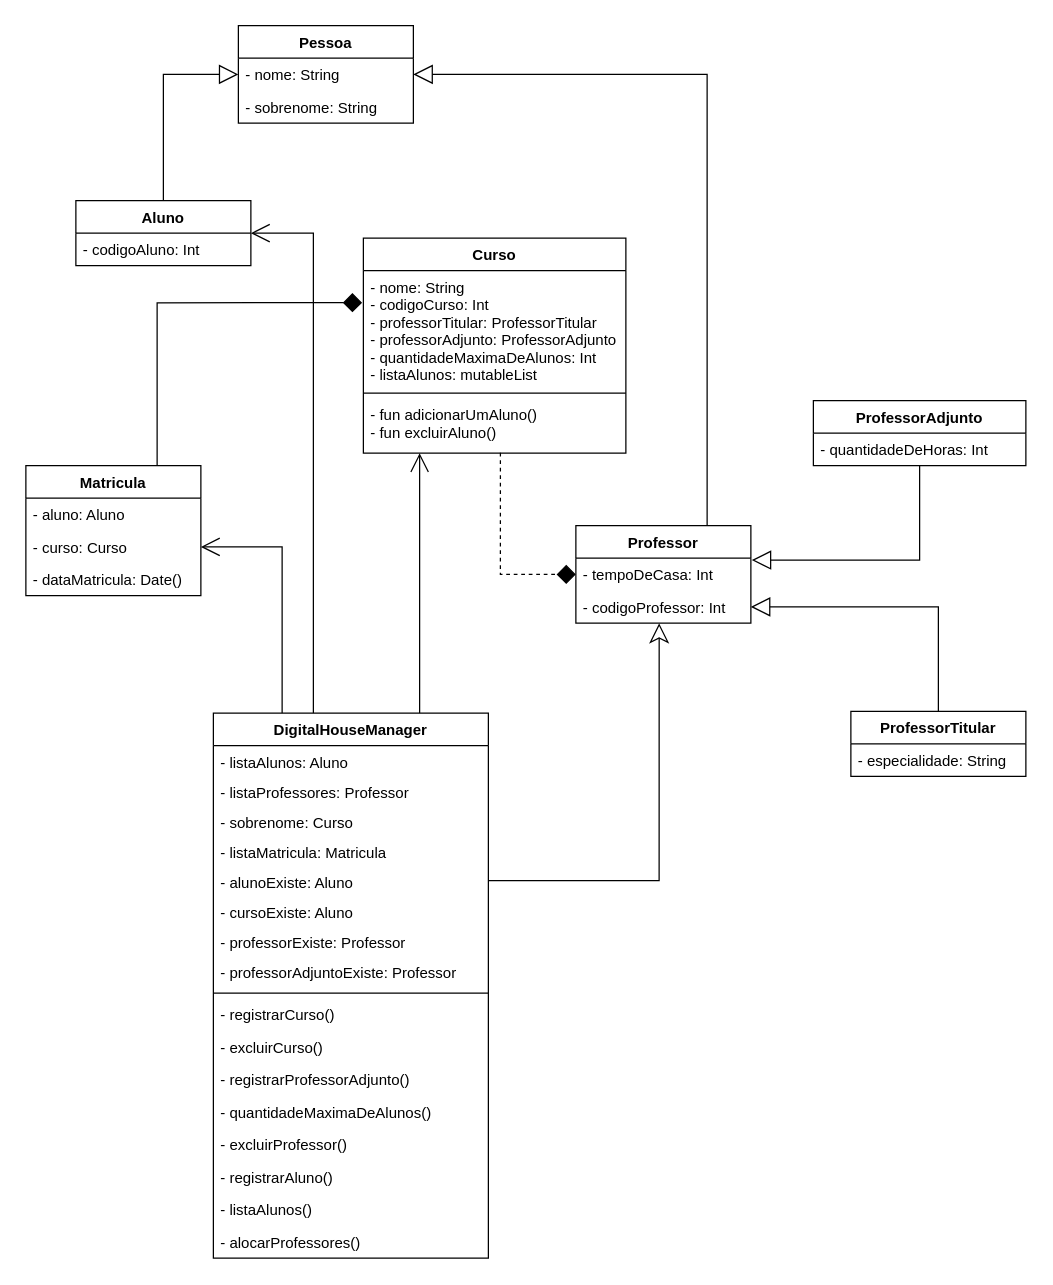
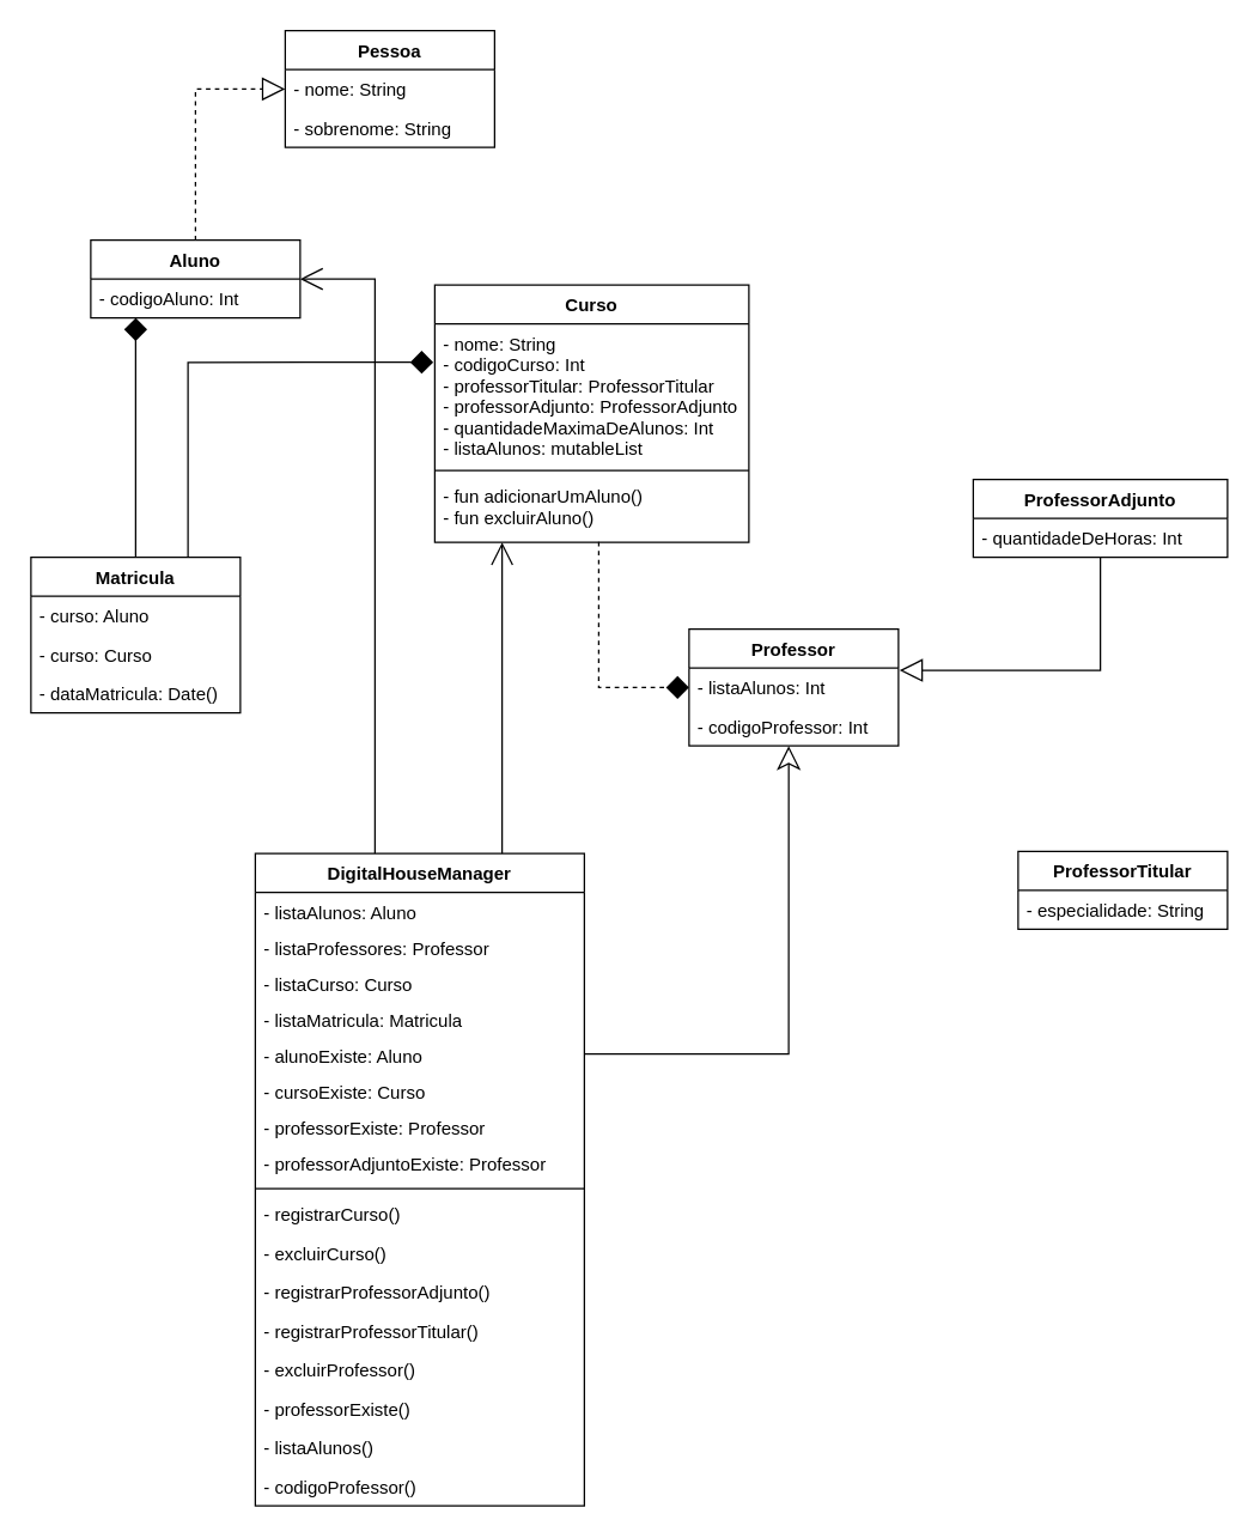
  <mxCell id="0" />
  <mxCell id="1" parent="0" />
  <mxCell id="2" value="Pessoa" style="swimlane;fontStyle=1;childLayout=stackLayout;horizontal=1;startSize=26;fillColor=none;horizontalStack=0;resizeParent=1;resizeParentMax=0;resizeLast=0;collapsible=1;marginBottom=0;" vertex="1" parent="1"><mxGeometry x="190" y="20" width="140" height="78" as="geometry" /></mxCell>
  <mxCell id="3" value="- nome: String" style="text;strokeColor=none;fillColor=none;align=left;verticalAlign=top;spacingLeft=4;spacingRight=4;overflow=hidden;rotatable=0;points=[[0,0.5],[1,0.5]];portConstraint=eastwest;" vertex="1" parent="2"><mxGeometry y="26" width="140" height="26" as="geometry" /></mxCell>
  <mxCell id="4" value="- sobrenome: String" style="text;strokeColor=none;fillColor=none;align=left;verticalAlign=top;spacingLeft=4;spacingRight=4;overflow=hidden;rotatable=0;points=[[0,0.5],[1,0.5]];portConstraint=eastwest;" vertex="1" parent="2"><mxGeometry y="52" width="140" height="26" as="geometry" /></mxCell>
- <mxCell id="5" style="edgeStyle=orthogonalEdgeStyle;rounded=0;orthogonalLoop=1;jettySize=auto;html=1;entryX=0;entryY=0.5;entryDx=0;entryDy=0;endArrow=block;endFill=0;endSize=13;strokeWidth=1;" edge="1" parent="1" source="6" target="3"><mxGeometry relative="1" as="geometry" /></mxCell>
+ <mxCell id="5" style="edgeStyle=orthogonalEdgeStyle;rounded=0;orthogonalLoop=1;jettySize=auto;html=1;entryX=0;entryY=0.5;entryDx=0;entryDy=0;endArrow=block;endFill=0;endSize=13;strokeWidth=1;dashed=1;" edge="1" parent="1" source="6" target="3"><mxGeometry relative="1" as="geometry" /></mxCell>
  <mxCell id="6" value="Aluno" style="swimlane;fontStyle=1;childLayout=stackLayout;horizontal=1;startSize=26;fillColor=none;horizontalStack=0;resizeParent=1;resizeParentMax=0;resizeLast=0;collapsible=1;marginBottom=0;" vertex="1" parent="1"><mxGeometry x="60" y="160" width="140" height="52" as="geometry" /></mxCell>
  <mxCell id="7" value="- codigoAluno: Int" style="text;strokeColor=none;fillColor=none;align=left;verticalAlign=top;spacingLeft=4;spacingRight=4;overflow=hidden;rotatable=0;points=[[0,0.5],[1,0.5]];portConstraint=eastwest;" vertex="1" parent="6"><mxGeometry y="26" width="140" height="26" as="geometry" /></mxCell>
- <mxCell id="8" style="edgeStyle=orthogonalEdgeStyle;rounded=0;orthogonalLoop=1;jettySize=auto;html=1;exitX=0.75;exitY=0;exitDx=0;exitDy=0;endArrow=block;endFill=0;endSize=13;strokeWidth=1;" edge="1" parent="1" source="9" target="3"><mxGeometry relative="1" as="geometry" /></mxCell>
  <mxCell id="9" value="Professor" style="swimlane;fontStyle=1;childLayout=stackLayout;horizontal=1;startSize=26;fillColor=none;horizontalStack=0;resizeParent=1;resizeParentMax=0;resizeLast=0;collapsible=1;marginBottom=0;" vertex="1" parent="1"><mxGeometry x="460" y="420" width="140" height="78" as="geometry" /></mxCell>
- <mxCell id="10" value="- tempoDeCasa: Int" style="text;strokeColor=none;fillColor=none;align=left;verticalAlign=top;spacingLeft=4;spacingRight=4;overflow=hidden;rotatable=0;points=[[0,0.5],[1,0.5]];portConstraint=eastwest;" vertex="1" parent="9"><mxGeometry y="26" width="140" height="26" as="geometry" /></mxCell>
+ <mxCell id="10" value="- listaAlunos: Int" style="text;strokeColor=none;fillColor=none;align=left;verticalAlign=top;spacingLeft=4;spacingRight=4;overflow=hidden;rotatable=0;points=[[0,0.5],[1,0.5]];portConstraint=eastwest;" vertex="1" parent="9"><mxGeometry y="26" width="140" height="26" as="geometry" /></mxCell>
  <mxCell id="11" value="- codigoProfessor: Int" style="text;strokeColor=none;fillColor=none;align=left;verticalAlign=top;spacingLeft=4;spacingRight=4;overflow=hidden;rotatable=0;points=[[0,0.5],[1,0.5]];portConstraint=eastwest;" vertex="1" parent="9"><mxGeometry y="52" width="140" height="26" as="geometry" /></mxCell>
- <mxCell id="12" style="edgeStyle=orthogonalEdgeStyle;rounded=0;orthogonalLoop=1;jettySize=auto;html=1;exitX=0.5;exitY=0;exitDx=0;exitDy=0;endArrow=block;endFill=0;endSize=13;strokeWidth=1;entryX=1;entryY=0.5;entryDx=0;entryDy=0;" edge="1" parent="1" source="13" target="11"><mxGeometry relative="1" as="geometry"><mxPoint x="690" y="485" as="targetPoint" /></mxGeometry></mxCell>
  <mxCell id="13" value="ProfessorTitular" style="swimlane;fontStyle=1;childLayout=stackLayout;horizontal=1;startSize=26;fillColor=none;horizontalStack=0;resizeParent=1;resizeParentMax=0;resizeLast=0;collapsible=1;marginBottom=0;" vertex="1" parent="1"><mxGeometry x="680" y="568.5" width="140" height="52" as="geometry" /></mxCell>
  <mxCell id="14" value="- especialidade: String" style="text;strokeColor=none;fillColor=none;align=left;verticalAlign=top;spacingLeft=4;spacingRight=4;overflow=hidden;rotatable=0;points=[[0,0.5],[1,0.5]];portConstraint=eastwest;" vertex="1" parent="13"><mxGeometry y="26" width="140" height="26" as="geometry" /></mxCell>
  <mxCell id="15" style="edgeStyle=orthogonalEdgeStyle;rounded=0;orthogonalLoop=1;jettySize=auto;html=1;entryX=1.005;entryY=0.061;entryDx=0;entryDy=0;entryPerimeter=0;endArrow=block;endFill=0;endSize=13;strokeWidth=1;" edge="1" parent="1" source="16" target="10"><mxGeometry relative="1" as="geometry" /></mxCell>
  <mxCell id="16" value="ProfessorAdjunto" style="swimlane;fontStyle=1;childLayout=stackLayout;horizontal=1;startSize=26;fillColor=none;horizontalStack=0;resizeParent=1;resizeParentMax=0;resizeLast=0;collapsible=1;marginBottom=0;" vertex="1" parent="1"><mxGeometry x="650" y="320" width="170" height="52" as="geometry" /></mxCell>
  <mxCell id="17" value="- quantidadeDeHoras: Int" style="text;strokeColor=none;fillColor=none;align=left;verticalAlign=top;spacingLeft=4;spacingRight=4;overflow=hidden;rotatable=0;points=[[0,0.5],[1,0.5]];portConstraint=eastwest;" vertex="1" parent="16"><mxGeometry y="26" width="170" height="26" as="geometry" /></mxCell>
  <mxCell id="18" style="edgeStyle=orthogonalEdgeStyle;rounded=0;orthogonalLoop=1;jettySize=auto;html=1;exitX=0.522;exitY=0.993;exitDx=0;exitDy=0;endArrow=diamond;endFill=1;strokeWidth=1;endSize=13;exitPerimeter=0;entryX=0;entryY=0.5;entryDx=0;entryDy=0;dashed=1;" edge="1" parent="1" source="22" target="10"><mxGeometry relative="1" as="geometry"><mxPoint x="516" y="420" as="targetPoint" /><Array as="points"><mxPoint x="400" y="459" /></Array></mxGeometry></mxCell>
  <mxCell id="19" value="Curso" style="swimlane;fontStyle=1;align=center;verticalAlign=top;childLayout=stackLayout;horizontal=1;startSize=26;horizontalStack=0;resizeParent=1;resizeParentMax=0;resizeLast=0;collapsible=1;marginBottom=0;" vertex="1" parent="1"><mxGeometry x="290" y="190" width="210" height="172" as="geometry" /></mxCell>
  <mxCell id="20" value="- nome: String&#10;- codigoCurso: Int&#10;- professorTitular: ProfessorTitular&#10;- professorAdjunto: ProfessorAdjunto&#10;- quantidadeMaximaDeAlunos: Int&#10;- listaAlunos: mutableList" style="text;strokeColor=none;fillColor=none;align=left;verticalAlign=top;spacingLeft=4;spacingRight=4;overflow=hidden;rotatable=0;points=[[0,0.5],[1,0.5]];portConstraint=eastwest;" vertex="1" parent="19"><mxGeometry y="26" width="210" height="94" as="geometry" /></mxCell>
  <mxCell id="21" value="" style="line;strokeWidth=1;fillColor=none;align=left;verticalAlign=middle;spacingTop=-1;spacingLeft=3;spacingRight=3;rotatable=0;labelPosition=right;points=[];portConstraint=eastwest;" vertex="1" parent="19"><mxGeometry y="120" width="210" height="8" as="geometry" /></mxCell>
  <mxCell id="22" value="- fun adicionarUmAluno()&#10;- fun excluirAluno()" style="text;strokeColor=none;fillColor=none;align=left;verticalAlign=top;spacingLeft=4;spacingRight=4;overflow=hidden;rotatable=0;points=[[0,0.5],[1,0.5]];portConstraint=eastwest;" vertex="1" parent="19"><mxGeometry y="128" width="210" height="44" as="geometry" /></mxCell>
+ <mxCell id="23" style="edgeStyle=orthogonalEdgeStyle;rounded=0;orthogonalLoop=1;jettySize=auto;html=1;exitX=0.5;exitY=0;exitDx=0;exitDy=0;endArrow=diamond;endFill=1;endSize=13;strokeWidth=1;" edge="1" parent="1" source="25" target="7"><mxGeometry relative="1" as="geometry"><mxPoint x="90" y="220" as="targetPoint" /><Array as="points"><mxPoint x="90" y="210" /><mxPoint x="90" y="210" /></Array></mxGeometry></mxCell>
  <mxCell id="24" style="edgeStyle=orthogonalEdgeStyle;rounded=0;orthogonalLoop=1;jettySize=auto;html=1;exitX=0.75;exitY=0;exitDx=0;exitDy=0;entryX=-0.005;entryY=0.273;entryDx=0;entryDy=0;entryPerimeter=0;endArrow=diamond;endFill=1;endSize=13;strokeWidth=1;" edge="1" parent="1" source="25" target="20"><mxGeometry relative="1" as="geometry" /></mxCell>
  <mxCell id="25" value="Matricula" style="swimlane;fontStyle=1;childLayout=stackLayout;horizontal=1;startSize=26;fillColor=none;horizontalStack=0;resizeParent=1;resizeParentMax=0;resizeLast=0;collapsible=1;marginBottom=0;" vertex="1" parent="1"><mxGeometry x="20" y="372" width="140" height="104" as="geometry" /></mxCell>
- <mxCell id="26" value="- aluno: Aluno" style="text;strokeColor=none;fillColor=none;align=left;verticalAlign=top;spacingLeft=4;spacingRight=4;overflow=hidden;rotatable=0;points=[[0,0.5],[1,0.5]];portConstraint=eastwest;" vertex="1" parent="25"><mxGeometry y="26" width="140" height="26" as="geometry" /></mxCell>
+ <mxCell id="26" value="- curso: Aluno" style="text;strokeColor=none;fillColor=none;align=left;verticalAlign=top;spacingLeft=4;spacingRight=4;overflow=hidden;rotatable=0;points=[[0,0.5],[1,0.5]];portConstraint=eastwest;" vertex="1" parent="25"><mxGeometry y="26" width="140" height="26" as="geometry" /></mxCell>
  <mxCell id="27" value="- curso: Curso" style="text;strokeColor=none;fillColor=none;align=left;verticalAlign=top;spacingLeft=4;spacingRight=4;overflow=hidden;rotatable=0;points=[[0,0.5],[1,0.5]];portConstraint=eastwest;" vertex="1" parent="25"><mxGeometry y="52" width="140" height="26" as="geometry" /></mxCell>
  <mxCell id="28" value="- dataMatricula: Date()" style="text;strokeColor=none;fillColor=none;align=left;verticalAlign=top;spacingLeft=4;spacingRight=4;overflow=hidden;rotatable=0;points=[[0,0.5],[1,0.5]];portConstraint=eastwest;" vertex="1" parent="25"><mxGeometry y="78" width="140" height="26" as="geometry" /></mxCell>
- <mxCell id="29" style="edgeStyle=orthogonalEdgeStyle;rounded=0;orthogonalLoop=1;jettySize=auto;html=1;exitX=0.25;exitY=0;exitDx=0;exitDy=0;endArrow=open;endFill=0;endSize=13;strokeWidth=1;" edge="1" parent="1" source="32" target="27"><mxGeometry relative="1" as="geometry" /></mxCell>
  <mxCell id="30" style="edgeStyle=orthogonalEdgeStyle;rounded=0;orthogonalLoop=1;jettySize=auto;html=1;entryX=1;entryY=0.5;entryDx=0;entryDy=0;endArrow=open;endFill=0;endSize=13;strokeWidth=1;" edge="1" parent="1" source="32" target="6"><mxGeometry relative="1" as="geometry"><Array as="points"><mxPoint x="250" y="186" /></Array></mxGeometry></mxCell>
  <mxCell id="31" style="edgeStyle=orthogonalEdgeStyle;rounded=0;orthogonalLoop=1;jettySize=auto;html=1;exitX=0.75;exitY=0;exitDx=0;exitDy=0;endArrow=open;endFill=0;endSize=13;strokeWidth=1;" edge="1" parent="1" source="32" target="22"><mxGeometry relative="1" as="geometry"><mxPoint x="335" y="369" as="targetPoint" /><Array as="points"><mxPoint x="335" y="400" /><mxPoint x="335" y="400" /></Array></mxGeometry></mxCell>
  <mxCell id="32" value="DigitalHouseManager" style="swimlane;fontStyle=1;align=center;verticalAlign=top;childLayout=stackLayout;horizontal=1;startSize=26;horizontalStack=0;resizeParent=1;resizeParentMax=0;resizeLast=0;collapsible=1;marginBottom=0;" vertex="1" parent="1"><mxGeometry x="170" y="570" width="220" height="436" as="geometry" /></mxCell>
  <mxCell id="33" value="- listaAlunos: Aluno" style="text;strokeColor=none;fillColor=none;align=left;verticalAlign=top;spacingLeft=4;spacingRight=4;overflow=hidden;rotatable=0;points=[[0,0.5],[1,0.5]];portConstraint=eastwest;" vertex="1" parent="32"><mxGeometry y="26" width="220" height="24" as="geometry" /></mxCell>
  <mxCell id="34" value="- listaProfessores: Professor" style="text;strokeColor=none;fillColor=none;align=left;verticalAlign=top;spacingLeft=4;spacingRight=4;overflow=hidden;rotatable=0;points=[[0,0.5],[1,0.5]];portConstraint=eastwest;" vertex="1" parent="32"><mxGeometry y="50" width="220" height="24" as="geometry" /></mxCell>
- <mxCell id="35" value="- sobrenome: Curso" style="text;strokeColor=none;fillColor=none;align=left;verticalAlign=top;spacingLeft=4;spacingRight=4;overflow=hidden;rotatable=0;points=[[0,0.5],[1,0.5]];portConstraint=eastwest;" vertex="1" parent="32"><mxGeometry y="74" width="220" height="24" as="geometry" /></mxCell>
+ <mxCell id="35" value="- listaCurso: Curso" style="text;strokeColor=none;fillColor=none;align=left;verticalAlign=top;spacingLeft=4;spacingRight=4;overflow=hidden;rotatable=0;points=[[0,0.5],[1,0.5]];portConstraint=eastwest;" vertex="1" parent="32"><mxGeometry y="74" width="220" height="24" as="geometry" /></mxCell>
  <mxCell id="36" value="- listaMatricula: Matricula" style="text;strokeColor=none;fillColor=none;align=left;verticalAlign=top;spacingLeft=4;spacingRight=4;overflow=hidden;rotatable=0;points=[[0,0.5],[1,0.5]];portConstraint=eastwest;" vertex="1" parent="32"><mxGeometry y="98" width="220" height="24" as="geometry" /></mxCell>
  <mxCell id="37" value="- alunoExiste: Aluno" style="text;strokeColor=none;fillColor=none;align=left;verticalAlign=top;spacingLeft=4;spacingRight=4;overflow=hidden;rotatable=0;points=[[0,0.5],[1,0.5]];portConstraint=eastwest;" vertex="1" parent="32"><mxGeometry y="122" width="220" height="24" as="geometry" /></mxCell>
- <mxCell id="38" value="- cursoExiste: Aluno" style="text;strokeColor=none;fillColor=none;align=left;verticalAlign=top;spacingLeft=4;spacingRight=4;overflow=hidden;rotatable=0;points=[[0,0.5],[1,0.5]];portConstraint=eastwest;" vertex="1" parent="32"><mxGeometry y="146" width="220" height="24" as="geometry" /></mxCell>
+ <mxCell id="38" value="- cursoExiste: Curso" style="text;strokeColor=none;fillColor=none;align=left;verticalAlign=top;spacingLeft=4;spacingRight=4;overflow=hidden;rotatable=0;points=[[0,0.5],[1,0.5]];portConstraint=eastwest;" vertex="1" parent="32"><mxGeometry y="146" width="220" height="24" as="geometry" /></mxCell>
  <mxCell id="39" value="- professorExiste: Professor" style="text;strokeColor=none;fillColor=none;align=left;verticalAlign=top;spacingLeft=4;spacingRight=4;overflow=hidden;rotatable=0;points=[[0,0.5],[1,0.5]];portConstraint=eastwest;" vertex="1" parent="32"><mxGeometry y="170" width="220" height="24" as="geometry" /></mxCell>
  <mxCell id="40" value="- professorAdjuntoExiste: Professor" style="text;strokeColor=none;fillColor=none;align=left;verticalAlign=top;spacingLeft=4;spacingRight=4;overflow=hidden;rotatable=0;points=[[0,0.5],[1,0.5]];portConstraint=eastwest;" vertex="1" parent="32"><mxGeometry y="194" width="220" height="26" as="geometry" /></mxCell>
  <mxCell id="41" value="" style="line;strokeWidth=1;fillColor=none;align=left;verticalAlign=middle;spacingTop=-1;spacingLeft=3;spacingRight=3;rotatable=0;labelPosition=right;points=[];portConstraint=eastwest;" vertex="1" parent="32"><mxGeometry y="220" width="220" height="8" as="geometry" /></mxCell>
  <mxCell id="42" value="- registrarCurso()" style="text;strokeColor=none;fillColor=none;align=left;verticalAlign=top;spacingLeft=4;spacingRight=4;overflow=hidden;rotatable=0;points=[[0,0.5],[1,0.5]];portConstraint=eastwest;" vertex="1" parent="32"><mxGeometry y="228" width="220" height="26" as="geometry" /></mxCell>
  <mxCell id="43" value="- excluirCurso()" style="text;strokeColor=none;fillColor=none;align=left;verticalAlign=top;spacingLeft=4;spacingRight=4;overflow=hidden;rotatable=0;points=[[0,0.5],[1,0.5]];portConstraint=eastwest;" vertex="1" parent="32"><mxGeometry y="254" width="220" height="26" as="geometry" /></mxCell>
  <mxCell id="44" value="- registrarProfessorAdjunto()" style="text;strokeColor=none;fillColor=none;align=left;verticalAlign=top;spacingLeft=4;spacingRight=4;overflow=hidden;rotatable=0;points=[[0,0.5],[1,0.5]];portConstraint=eastwest;" vertex="1" parent="32"><mxGeometry y="280" width="220" height="26" as="geometry" /></mxCell>
- <mxCell id="45" value="- quantidadeMaximaDeAlunos()" style="text;strokeColor=none;fillColor=none;align=left;verticalAlign=top;spacingLeft=4;spacingRight=4;overflow=hidden;rotatable=0;points=[[0,0.5],[1,0.5]];portConstraint=eastwest;" vertex="1" parent="32"><mxGeometry y="306" width="220" height="26" as="geometry" /></mxCell>
+ <mxCell id="45" value="- registrarProfessorTitular()" style="text;strokeColor=none;fillColor=none;align=left;verticalAlign=top;spacingLeft=4;spacingRight=4;overflow=hidden;rotatable=0;points=[[0,0.5],[1,0.5]];portConstraint=eastwest;" vertex="1" parent="32"><mxGeometry y="306" width="220" height="26" as="geometry" /></mxCell>
  <mxCell id="46" value="- excluirProfessor()" style="text;strokeColor=none;fillColor=none;align=left;verticalAlign=top;spacingLeft=4;spacingRight=4;overflow=hidden;rotatable=0;points=[[0,0.5],[1,0.5]];portConstraint=eastwest;" vertex="1" parent="32"><mxGeometry y="332" width="220" height="26" as="geometry" /></mxCell>
- <mxCell id="47" value="- registrarAluno()" style="text;strokeColor=none;fillColor=none;align=left;verticalAlign=top;spacingLeft=4;spacingRight=4;overflow=hidden;rotatable=0;points=[[0,0.5],[1,0.5]];portConstraint=eastwest;" vertex="1" parent="32"><mxGeometry y="358" width="220" height="26" as="geometry" /></mxCell>
+ <mxCell id="47" value="- professorExiste()" style="text;strokeColor=none;fillColor=none;align=left;verticalAlign=top;spacingLeft=4;spacingRight=4;overflow=hidden;rotatable=0;points=[[0,0.5],[1,0.5]];portConstraint=eastwest;" vertex="1" parent="32"><mxGeometry y="358" width="220" height="26" as="geometry" /></mxCell>
  <mxCell id="48" value="- listaAlunos()" style="text;strokeColor=none;fillColor=none;align=left;verticalAlign=top;spacingLeft=4;spacingRight=4;overflow=hidden;rotatable=0;points=[[0,0.5],[1,0.5]];portConstraint=eastwest;" vertex="1" parent="32"><mxGeometry y="384" width="220" height="26" as="geometry" /></mxCell>
- <mxCell id="49" value="- alocarProfessores()" style="text;strokeColor=none;fillColor=none;align=left;verticalAlign=top;spacingLeft=4;spacingRight=4;overflow=hidden;rotatable=0;points=[[0,0.5],[1,0.5]];portConstraint=eastwest;" vertex="1" parent="32"><mxGeometry y="410" width="220" height="26" as="geometry" /></mxCell>
+ <mxCell id="49" value="- codigoProfessor()" style="text;strokeColor=none;fillColor=none;align=left;verticalAlign=top;spacingLeft=4;spacingRight=4;overflow=hidden;rotatable=0;points=[[0,0.5],[1,0.5]];portConstraint=eastwest;" vertex="1" parent="32"><mxGeometry y="410" width="220" height="26" as="geometry" /></mxCell>
  <mxCell id="50" style="edgeStyle=orthogonalEdgeStyle;rounded=0;orthogonalLoop=1;jettySize=auto;html=1;entryX=0.476;entryY=1.007;entryDx=0;entryDy=0;entryPerimeter=0;endArrow=classic;endFill=0;endSize=13;strokeWidth=1;" edge="1" parent="1" source="37" target="11"><mxGeometry relative="1" as="geometry" /></mxCell>
